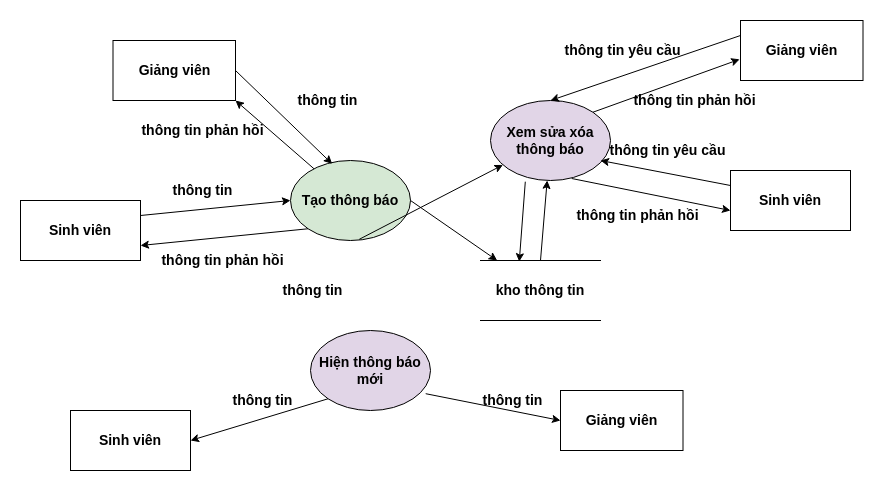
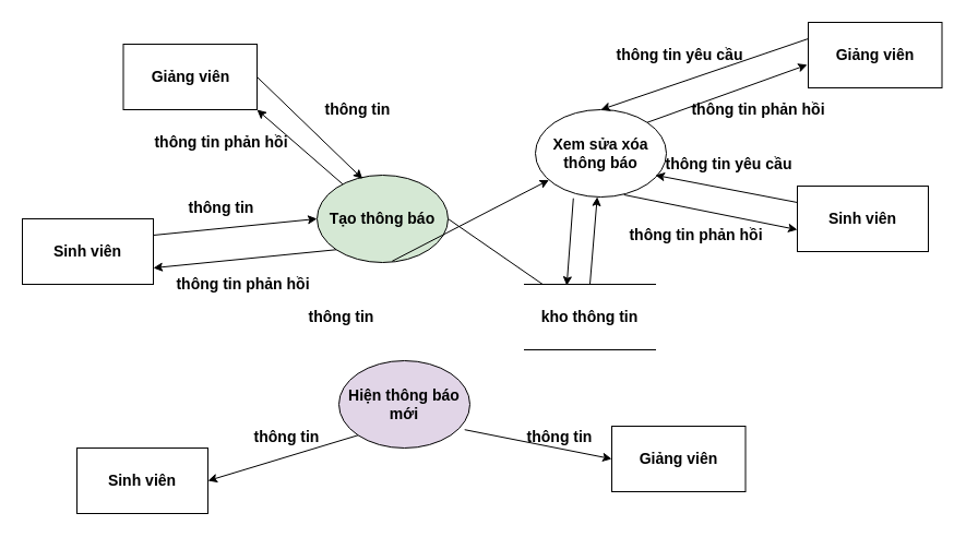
  <mxCell id="0" />
  <mxCell id="1" parent="0" />
  <mxCell id="2" value="kho thông tin" style="shape=partialRectangle;whiteSpace=wrap;html=1;left=0;right=0;fillColor=none;fontSize=14;fontStyle=1" parent="1" vertex="1"><mxGeometry x="480" y="260" width="120" height="60" as="geometry" /></mxCell>
  <mxCell id="3" value="Sinh viên" style="rounded=0;whiteSpace=wrap;html=1;fontSize=14;fontStyle=1" parent="1" vertex="1"><mxGeometry x="20" y="200" width="120" height="60" as="geometry" /></mxCell>
  <mxCell id="4" value="Giảng viên" style="rounded=0;whiteSpace=wrap;html=1;fontSize=14;fontStyle=1" parent="1" vertex="1"><mxGeometry x="560" y="390" width="122.5" height="60" as="geometry" /></mxCell>
  <mxCell id="5" value="&lt;span style=&quot;font-size: 14px;&quot;&gt;Tạo thông báo&lt;/span&gt;" style="ellipse;whiteSpace=wrap;html=1;fontSize=14;fontStyle=1;fillColor=#d5e8d4;" parent="1" vertex="1"><mxGeometry x="290" y="160" width="120" height="80" as="geometry" /></mxCell>
  <mxCell id="6" value="&lt;span style=&quot;font-size: 14px;&quot;&gt;Hiện thông báo mới&lt;/span&gt;" style="ellipse;whiteSpace=wrap;html=1;fontSize=14;fontStyle=1;fillColor=#e1d5e7;" parent="1" vertex="1"><mxGeometry x="310" y="330" width="120" height="80" as="geometry" /></mxCell>
- <mxCell id="7" value="" style="endArrow=classic;html=1;exitX=1;exitY=0.5;exitDx=0;exitDy=0;fontSize=14;fontStyle=1" parent="1" source="5" target="2" edge="1"><mxGeometry width="50" height="50" relative="1" as="geometry"><mxPoint x="320" y="320" as="sourcePoint" /><mxPoint x="370" y="270" as="targetPoint" /></mxGeometry></mxCell>
+ <mxCell id="7" value="" style="endArrow=none;html=1;exitX=1;exitY=0.5;exitDx=0;exitDy=0;fontSize=14;fontStyle=1;" parent="1" source="5" target="2" edge="1"><mxGeometry width="50" height="50" relative="1" as="geometry"><mxPoint x="320" y="320" as="sourcePoint" /><mxPoint x="370" y="270" as="targetPoint" /></mxGeometry></mxCell>
  <mxCell id="8" value="" style="endArrow=classic;html=1;entryX=0;entryY=0.5;entryDx=0;entryDy=0;exitX=1;exitY=0.25;exitDx=0;exitDy=0;fontSize=14;fontStyle=1" parent="1" source="3" target="5" edge="1"><mxGeometry width="50" height="50" relative="1" as="geometry"><mxPoint x="320" y="320" as="sourcePoint" /><mxPoint x="370" y="270" as="targetPoint" /></mxGeometry></mxCell>
  <mxCell id="9" value="" style="endArrow=classic;html=1;entryX=1;entryY=0.75;entryDx=0;entryDy=0;exitX=0;exitY=1;exitDx=0;exitDy=0;fontSize=14;fontStyle=1" parent="1" source="5" target="3" edge="1"><mxGeometry width="50" height="50" relative="1" as="geometry"><mxPoint x="320" y="320" as="sourcePoint" /><mxPoint x="370" y="270" as="targetPoint" /></mxGeometry></mxCell>
  <mxCell id="10" value="" style="endArrow=classic;html=1;exitX=0.573;exitY=0.985;exitDx=0;exitDy=0;exitPerimeter=0;fontSize=14;fontStyle=1;" parent="1" source="5" target="24" edge="1"><mxGeometry width="50" height="50" relative="1" as="geometry"><mxPoint x="320" y="320" as="sourcePoint" /><mxPoint x="370" y="270" as="targetPoint" /></mxGeometry></mxCell>
  <mxCell id="11" value="" style="endArrow=classic;html=1;exitX=0.96;exitY=0.79;exitDx=0;exitDy=0;exitPerimeter=0;entryX=0;entryY=0.5;entryDx=0;entryDy=0;fontSize=14;fontStyle=1" parent="1" source="6" target="4" edge="1"><mxGeometry width="50" height="50" relative="1" as="geometry"><mxPoint x="420" y="380" as="sourcePoint" /><mxPoint x="570" y="470" as="targetPoint" /></mxGeometry></mxCell>
  <mxCell id="12" value="thông tin" style="text;html=1;strokeColor=none;fillColor=none;align=center;verticalAlign=middle;whiteSpace=wrap;rounded=0;fontSize=14;fontStyle=1" parent="1" vertex="1"><mxGeometry x="140" y="180" width="125" height="20" as="geometry" /></mxCell>
  <mxCell id="13" value="thông tin phản hồi" style="text;html=1;strokeColor=none;fillColor=none;align=center;verticalAlign=middle;whiteSpace=wrap;rounded=0;fontSize=14;fontStyle=1" parent="1" vertex="1"><mxGeometry x="160" y="250" width="125" height="20" as="geometry" /></mxCell>
  <mxCell id="14" value="Giảng viên" style="rounded=0;whiteSpace=wrap;html=1;fontSize=14;fontStyle=1" parent="1" vertex="1"><mxGeometry x="112.5" y="40" width="122.5" height="60" as="geometry" /></mxCell>
  <mxCell id="15" value="" style="endArrow=classic;html=1;exitX=1;exitY=0.5;exitDx=0;exitDy=0;entryX=0.347;entryY=0.042;entryDx=0;entryDy=0;entryPerimeter=0;fontSize=14;fontStyle=1" parent="1" source="14" target="5" edge="1"><mxGeometry width="50" height="50" relative="1" as="geometry"><mxPoint x="300" y="250" as="sourcePoint" /><mxPoint x="350" y="200" as="targetPoint" /></mxGeometry></mxCell>
  <mxCell id="16" value="" style="endArrow=classic;html=1;entryX=1;entryY=1;entryDx=0;entryDy=0;fontSize=14;fontStyle=1" parent="1" source="5" target="14" edge="1"><mxGeometry width="50" height="50" relative="1" as="geometry"><mxPoint x="300" y="250" as="sourcePoint" /><mxPoint x="350" y="200" as="targetPoint" /></mxGeometry></mxCell>
  <mxCell id="17" value="thông tin" style="text;html=1;strokeColor=none;fillColor=none;align=center;verticalAlign=middle;whiteSpace=wrap;rounded=0;fontSize=14;fontStyle=1" parent="1" vertex="1"><mxGeometry x="265" y="90" width="125" height="20" as="geometry" /></mxCell>
  <mxCell id="18" value="thông tin phản hồi" style="text;html=1;strokeColor=none;fillColor=none;align=center;verticalAlign=middle;whiteSpace=wrap;rounded=0;fontSize=14;fontStyle=1" parent="1" vertex="1"><mxGeometry x="140" y="120" width="125" height="20" as="geometry" /></mxCell>
  <mxCell id="19" value="thông tin" style="text;html=1;strokeColor=none;fillColor=none;align=center;verticalAlign=middle;whiteSpace=wrap;rounded=0;fontSize=14;fontStyle=1" parent="1" vertex="1"><mxGeometry x="450" y="390" width="125" height="20" as="geometry" /></mxCell>
  <mxCell id="20" value="Sinh viên" style="rounded=0;whiteSpace=wrap;html=1;fontSize=14;fontStyle=1" parent="1" vertex="1"><mxGeometry x="70" y="410" width="120" height="60" as="geometry" /></mxCell>
  <mxCell id="21" value="thông tin" style="text;html=1;strokeColor=none;fillColor=none;align=center;verticalAlign=middle;whiteSpace=wrap;rounded=0;fontSize=14;fontStyle=1" parent="1" vertex="1"><mxGeometry x="200" y="390" width="125" height="20" as="geometry" /></mxCell>
  <mxCell id="22" value="" style="endArrow=classic;html=1;entryX=1;entryY=0.5;entryDx=0;entryDy=0;exitX=0;exitY=1;exitDx=0;exitDy=0;fontSize=14;fontStyle=1" parent="1" source="6" target="20" edge="1"><mxGeometry width="50" height="50" relative="1" as="geometry"><mxPoint x="300" y="250" as="sourcePoint" /><mxPoint x="350" y="200" as="targetPoint" /></mxGeometry></mxCell>
  <mxCell id="23" value="thông tin" style="text;html=1;strokeColor=none;fillColor=none;align=center;verticalAlign=middle;whiteSpace=wrap;rounded=0;fontSize=14;fontStyle=1" parent="1" vertex="1"><mxGeometry x="250" y="280" width="125" height="20" as="geometry" /></mxCell>
- <mxCell id="24" value="&lt;span style=&quot;font-size: 14px;&quot;&gt;Xem sửa xóa thông báo&lt;/span&gt;" style="ellipse;whiteSpace=wrap;html=1;fontSize=14;fontStyle=1;fillColor=#e1d5e7;" parent="1" vertex="1"><mxGeometry x="490" y="100" width="120" height="80" as="geometry" /></mxCell>
+ <mxCell id="24" value="&lt;span style=&quot;font-size: 14px;&quot;&gt;Xem sửa xóa thông báo&lt;/span&gt;" style="ellipse;whiteSpace=wrap;html=1;fontSize=14;fontStyle=1" parent="1" vertex="1"><mxGeometry x="490" y="100" width="120" height="80" as="geometry" /></mxCell>
  <mxCell id="25" value="Giảng viên" style="rounded=0;whiteSpace=wrap;html=1;fontSize=14;fontStyle=1" parent="1" vertex="1"><mxGeometry x="740" width="122.5" height="60" as="geometry" y="20" /></mxCell>
  <mxCell id="26" value="Sinh viên" style="rounded=0;whiteSpace=wrap;html=1;fontSize=14;fontStyle=1" parent="1" vertex="1"><mxGeometry x="730" y="170" width="120" height="60" as="geometry" /></mxCell>
  <mxCell id="27" value="thông tin yêu cầu" style="text;html=1;strokeColor=none;fillColor=none;align=center;verticalAlign=middle;whiteSpace=wrap;rounded=0;fontSize=14;fontStyle=1" parent="1" vertex="1"><mxGeometry x="560" y="40" width="125" height="20" as="geometry" /></mxCell>
  <mxCell id="28" value="thông tin phản hồi" style="text;html=1;strokeColor=none;fillColor=none;align=center;verticalAlign=middle;whiteSpace=wrap;rounded=0;fontSize=14;fontStyle=1" parent="1" vertex="1"><mxGeometry x="632" y="95" width="125" height="10" as="geometry" /></mxCell>
  <mxCell id="29" value="thông tin phản hồi" style="text;html=1;strokeColor=none;fillColor=none;align=center;verticalAlign=middle;whiteSpace=wrap;rounded=0;fontSize=14;fontStyle=1" parent="1" vertex="1"><mxGeometry x="575" y="210" width="125" height="10" as="geometry" /></mxCell>
  <mxCell id="30" value="thông tin yêu cầu" style="text;html=1;strokeColor=none;fillColor=none;align=center;verticalAlign=middle;whiteSpace=wrap;rounded=0;fontSize=14;fontStyle=1" parent="1" vertex="1"><mxGeometry x="605" y="140" width="125" height="20" as="geometry" /></mxCell>
  <mxCell id="31" value="" style="endArrow=classic;html=1;fontFamily=Times New Roman;fontSize=14;align=center;entryX=0.5;entryY=0;entryDx=0;entryDy=0;exitX=0;exitY=0.25;exitDx=0;exitDy=0;fontStyle=1" parent="1" source="25" target="24" edge="1"><mxGeometry width="50" height="50" relative="1" as="geometry"><mxPoint x="460" y="210" as="sourcePoint" /><mxPoint x="510" y="160" as="targetPoint" /></mxGeometry></mxCell>
  <mxCell id="32" value="" style="endArrow=classic;html=1;fontFamily=Times New Roman;fontSize=14;align=center;entryX=-0.007;entryY=0.647;entryDx=0;entryDy=0;entryPerimeter=0;exitX=1;exitY=0;exitDx=0;exitDy=0;fontStyle=1" parent="1" source="24" target="25" edge="1"><mxGeometry width="50" height="50" relative="1" as="geometry"><mxPoint x="460" y="210" as="sourcePoint" /><mxPoint x="510" y="160" as="targetPoint" /></mxGeometry></mxCell>
  <mxCell id="33" value="" style="endArrow=classic;html=1;fontFamily=Times New Roman;fontSize=14;align=center;exitX=0;exitY=0.25;exitDx=0;exitDy=0;fontStyle=1" parent="1" source="26" edge="1"><mxGeometry width="50" height="50" relative="1" as="geometry"><mxPoint x="460" y="210" as="sourcePoint" /><mxPoint x="600" y="160" as="targetPoint" /></mxGeometry></mxCell>
  <mxCell id="34" value="" style="endArrow=classic;html=1;fontFamily=Times New Roman;fontSize=14;align=center;exitX=0.677;exitY=0.975;exitDx=0;exitDy=0;exitPerimeter=0;fontStyle=1" parent="1" source="24" edge="1"><mxGeometry width="50" height="50" relative="1" as="geometry"><mxPoint x="460" y="210" as="sourcePoint" /><mxPoint x="730" y="210" as="targetPoint" /></mxGeometry></mxCell>
  <mxCell id="35" value="" style="endArrow=classic;html=1;fontFamily=Times New Roman;fontSize=14;align=center;entryX=0.323;entryY=0.02;entryDx=0;entryDy=0;entryPerimeter=0;exitX=0.29;exitY=1.015;exitDx=0;exitDy=0;exitPerimeter=0;fontStyle=1" parent="1" source="24" target="2" edge="1"><mxGeometry width="50" height="50" relative="1" as="geometry"><mxPoint x="460" y="210" as="sourcePoint" /><mxPoint x="510" y="160" as="targetPoint" /></mxGeometry></mxCell>
  <mxCell id="36" value="" style="endArrow=classic;html=1;fontFamily=Times New Roman;fontSize=14;align=center;exitX=0.5;exitY=0;exitDx=0;exitDy=0;fontStyle=1" parent="1" source="2" target="24" edge="1"><mxGeometry width="50" height="50" relative="1" as="geometry"><mxPoint x="460" y="210" as="sourcePoint" /><mxPoint x="510" y="160" as="targetPoint" /></mxGeometry></mxCell>
